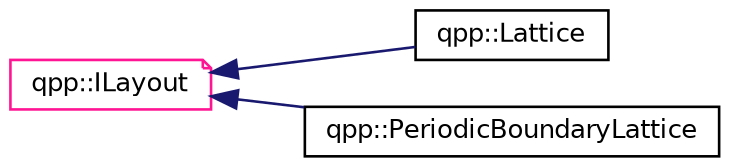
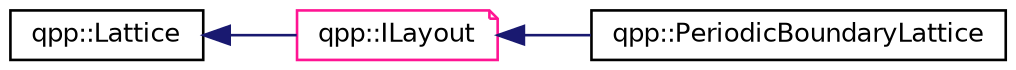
  digraph {
    rankdir=LR
    node [color=black fillcolor=white fontname=Helvetica fontsize=10 shape=box style=filled]
    edge [color=midnightblue dir=back fontname=Helvetica fontsize=10 labelfontname=Helvetica labelfontsize=10 style=solid]
    n1 [color=deeppink height=0.2 label="qpp::ILayout" shape=note width=0.4]
    n2 [height=0.2 label="qpp::Lattice" width=0.4]
    n3 [height=0.2 label="qpp::PeriodicBoundaryLattice" width=0.4]
-   n1 -> n2
+   n2 -> n1
    n1 -> n3
  }
